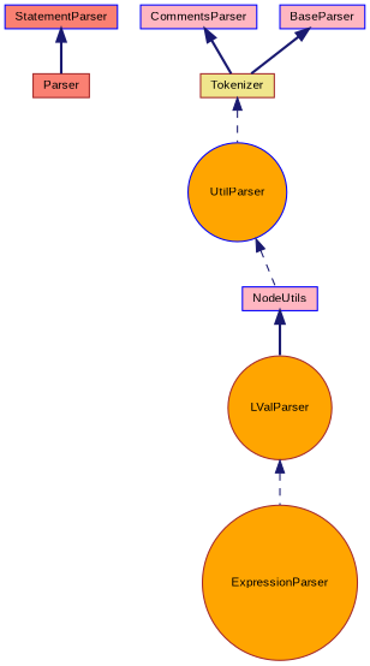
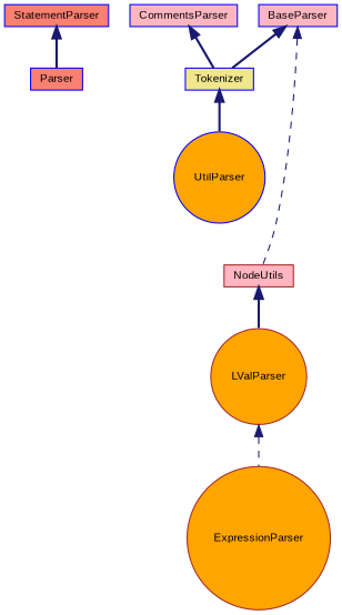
  digraph {
    fontname="Liberation Sans"
    node [color=blue fillcolor=orange fontname="Liberation Sans" fontsize=10 shape=box style=filled]
    edge [color=midnightblue dir=back fontname="Liberation Sans" fontsize=10 labelfontname=Helvetica labelfontsize=10 style=bold]
-   n1 [color=brown fillcolor=salmon height=0.2 label=Parser width=0.4]
+   n1 [fillcolor=salmon height=0.2 label=Parser width=0.4]
    n2 [fillcolor=salmon height=0.2 label=StatementParser width=0.4]
    n3 [color=brown height=0.2 label=ExpressionParser shape=circle width=0.4]
    n4 [color=brown height=0.2 label=LValParser shape=circle width=0.4]
-   n5 [fillcolor=lightpink height=0.2 label=NodeUtils width=0.4]
+   n5 [color=brown fillcolor=lightpink height=0.2 label=NodeUtils width=0.4]
    n6 [height=0.2 label=UtilParser shape=circle width=0.4]
-   n7 [color=brown fillcolor=khaki height=0.2 label=Tokenizer width=0.4]
+   n7 [fillcolor=khaki height=0.2 label=Tokenizer width=0.4]
    n8 [fillcolor=lightpink height=0.2 label=CommentsParser width=0.4]
    n9 [fillcolor=lightpink height=0.2 label=BaseParser width=0.4]
    n2 -> n1
    n4 -> n3 [style=dashed]
    n5 -> n4
-   n6 -> n5 [style=dashed]
-   n7 -> n6 [style=dashed]
+   n9 -> n5 [style=dashed]
+   n7 -> n6
    n8 -> n7
    n9 -> n7
  }
